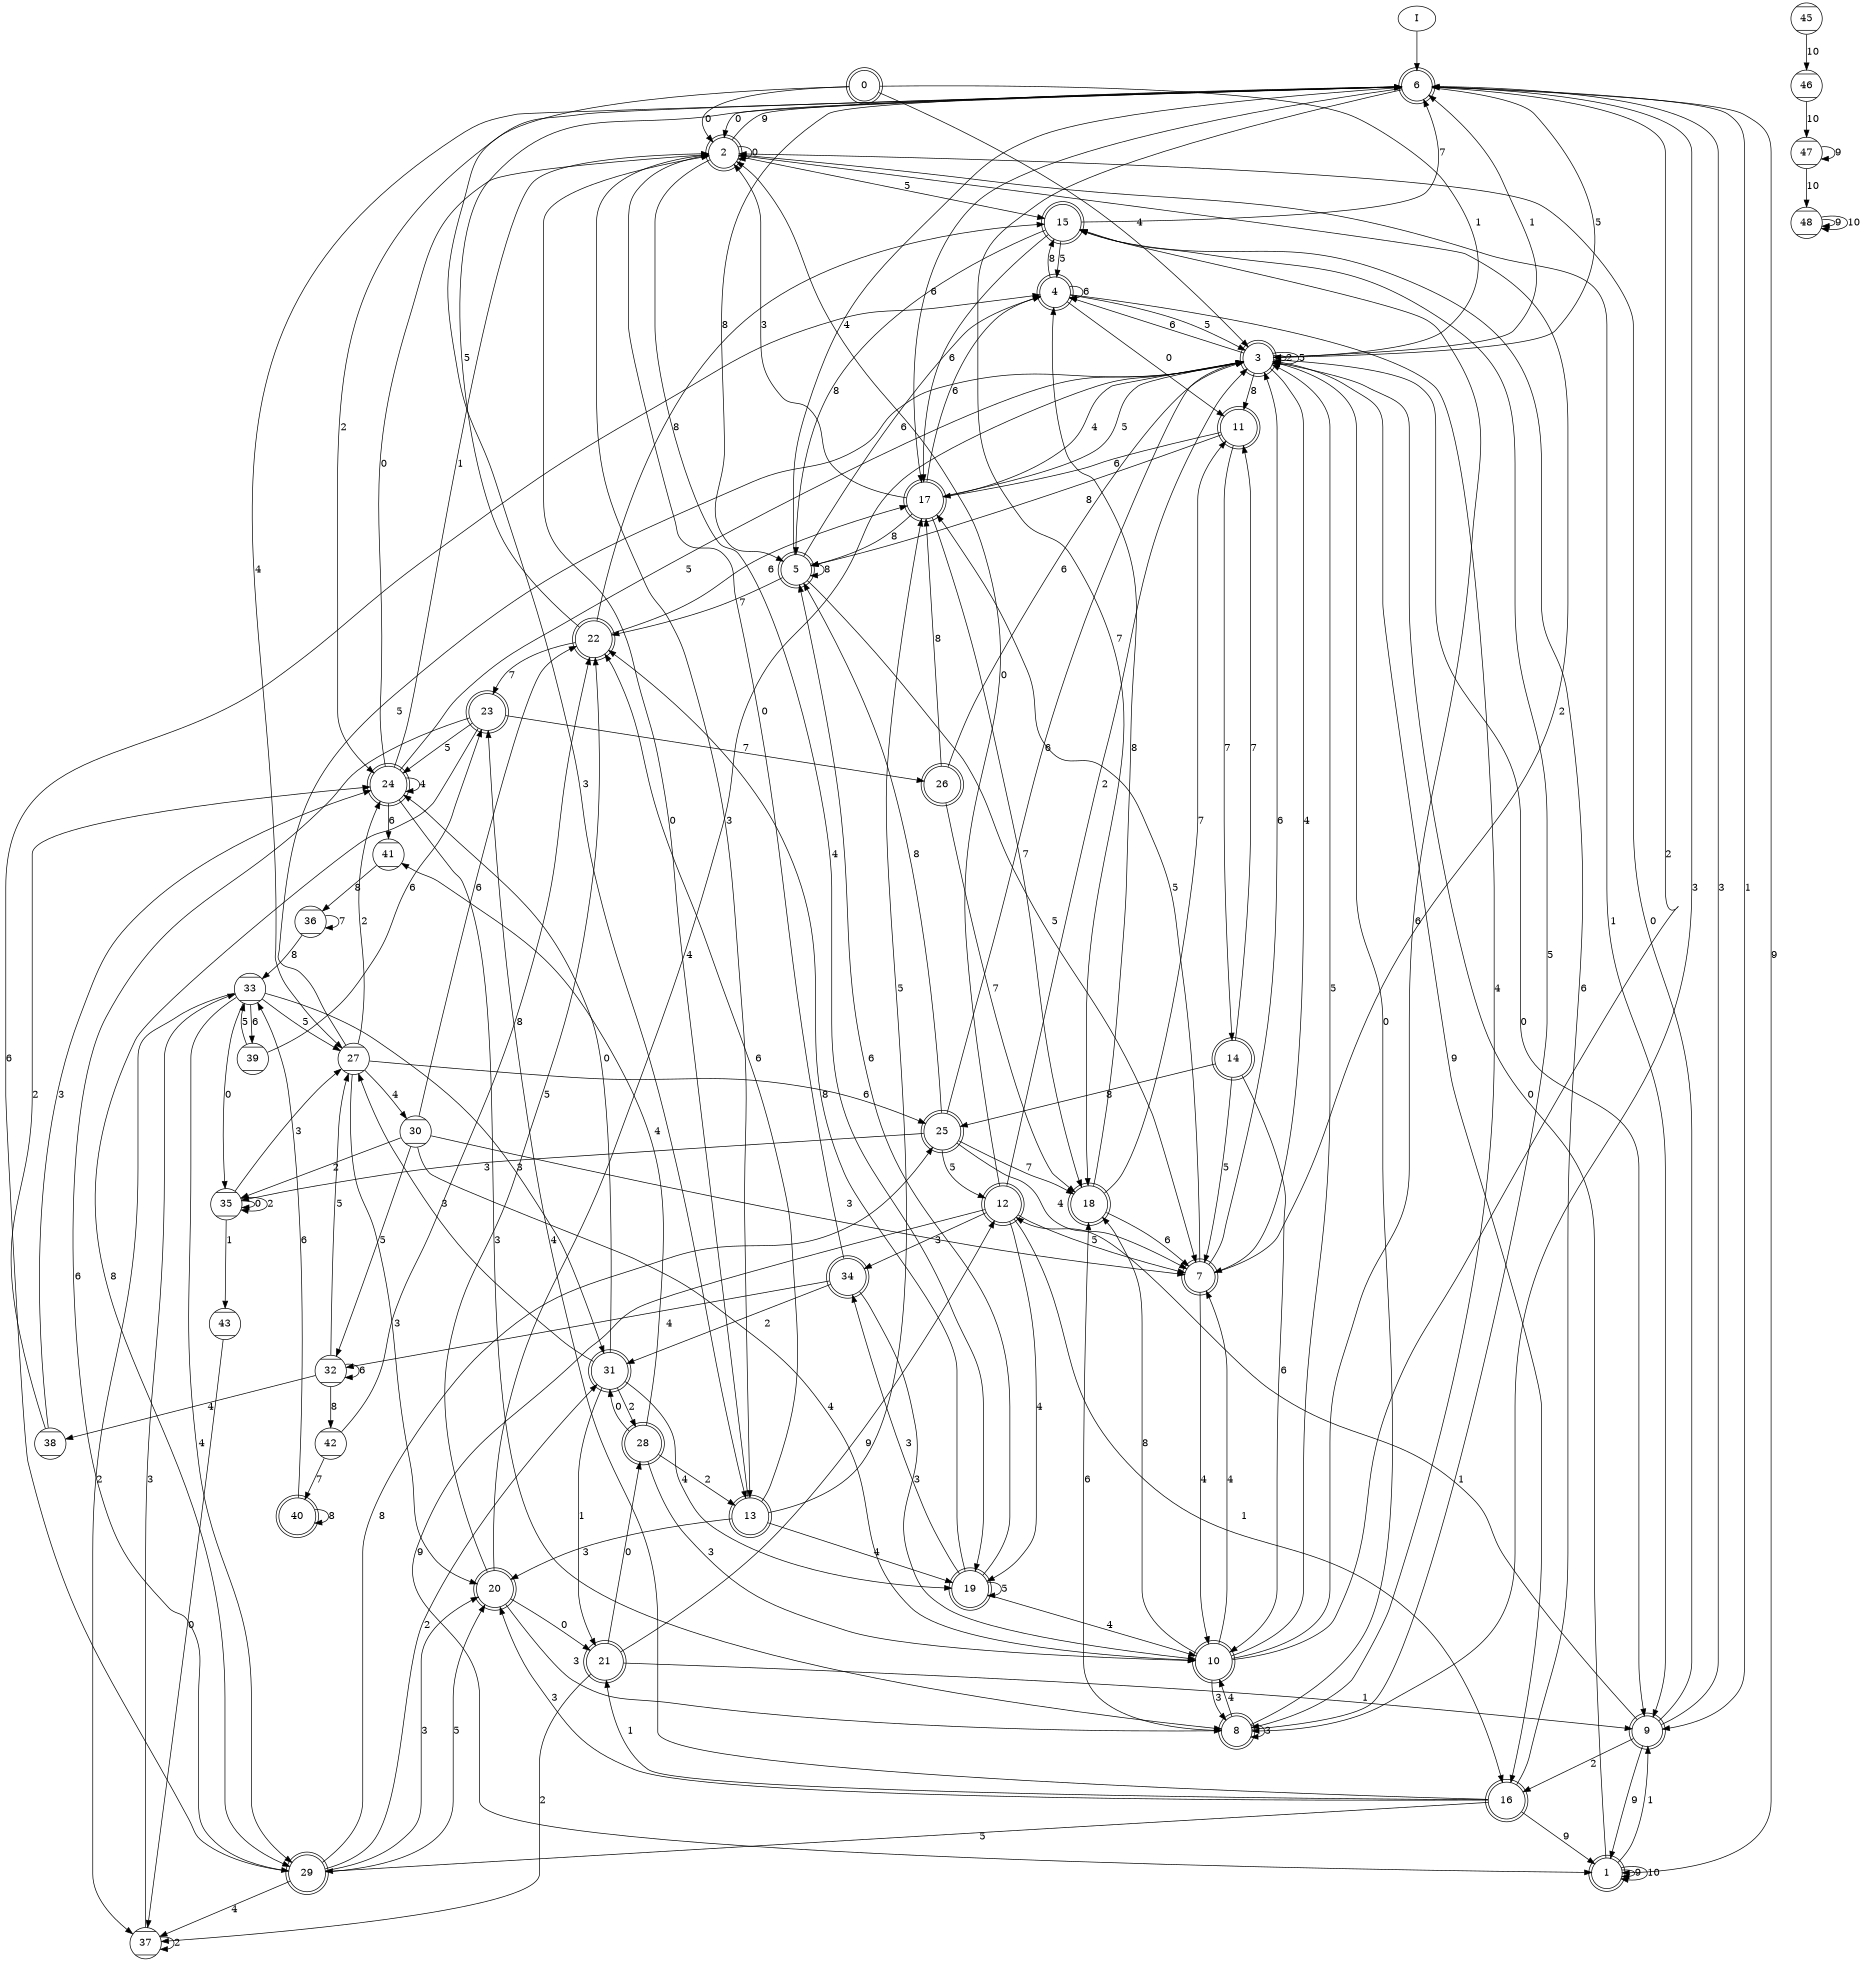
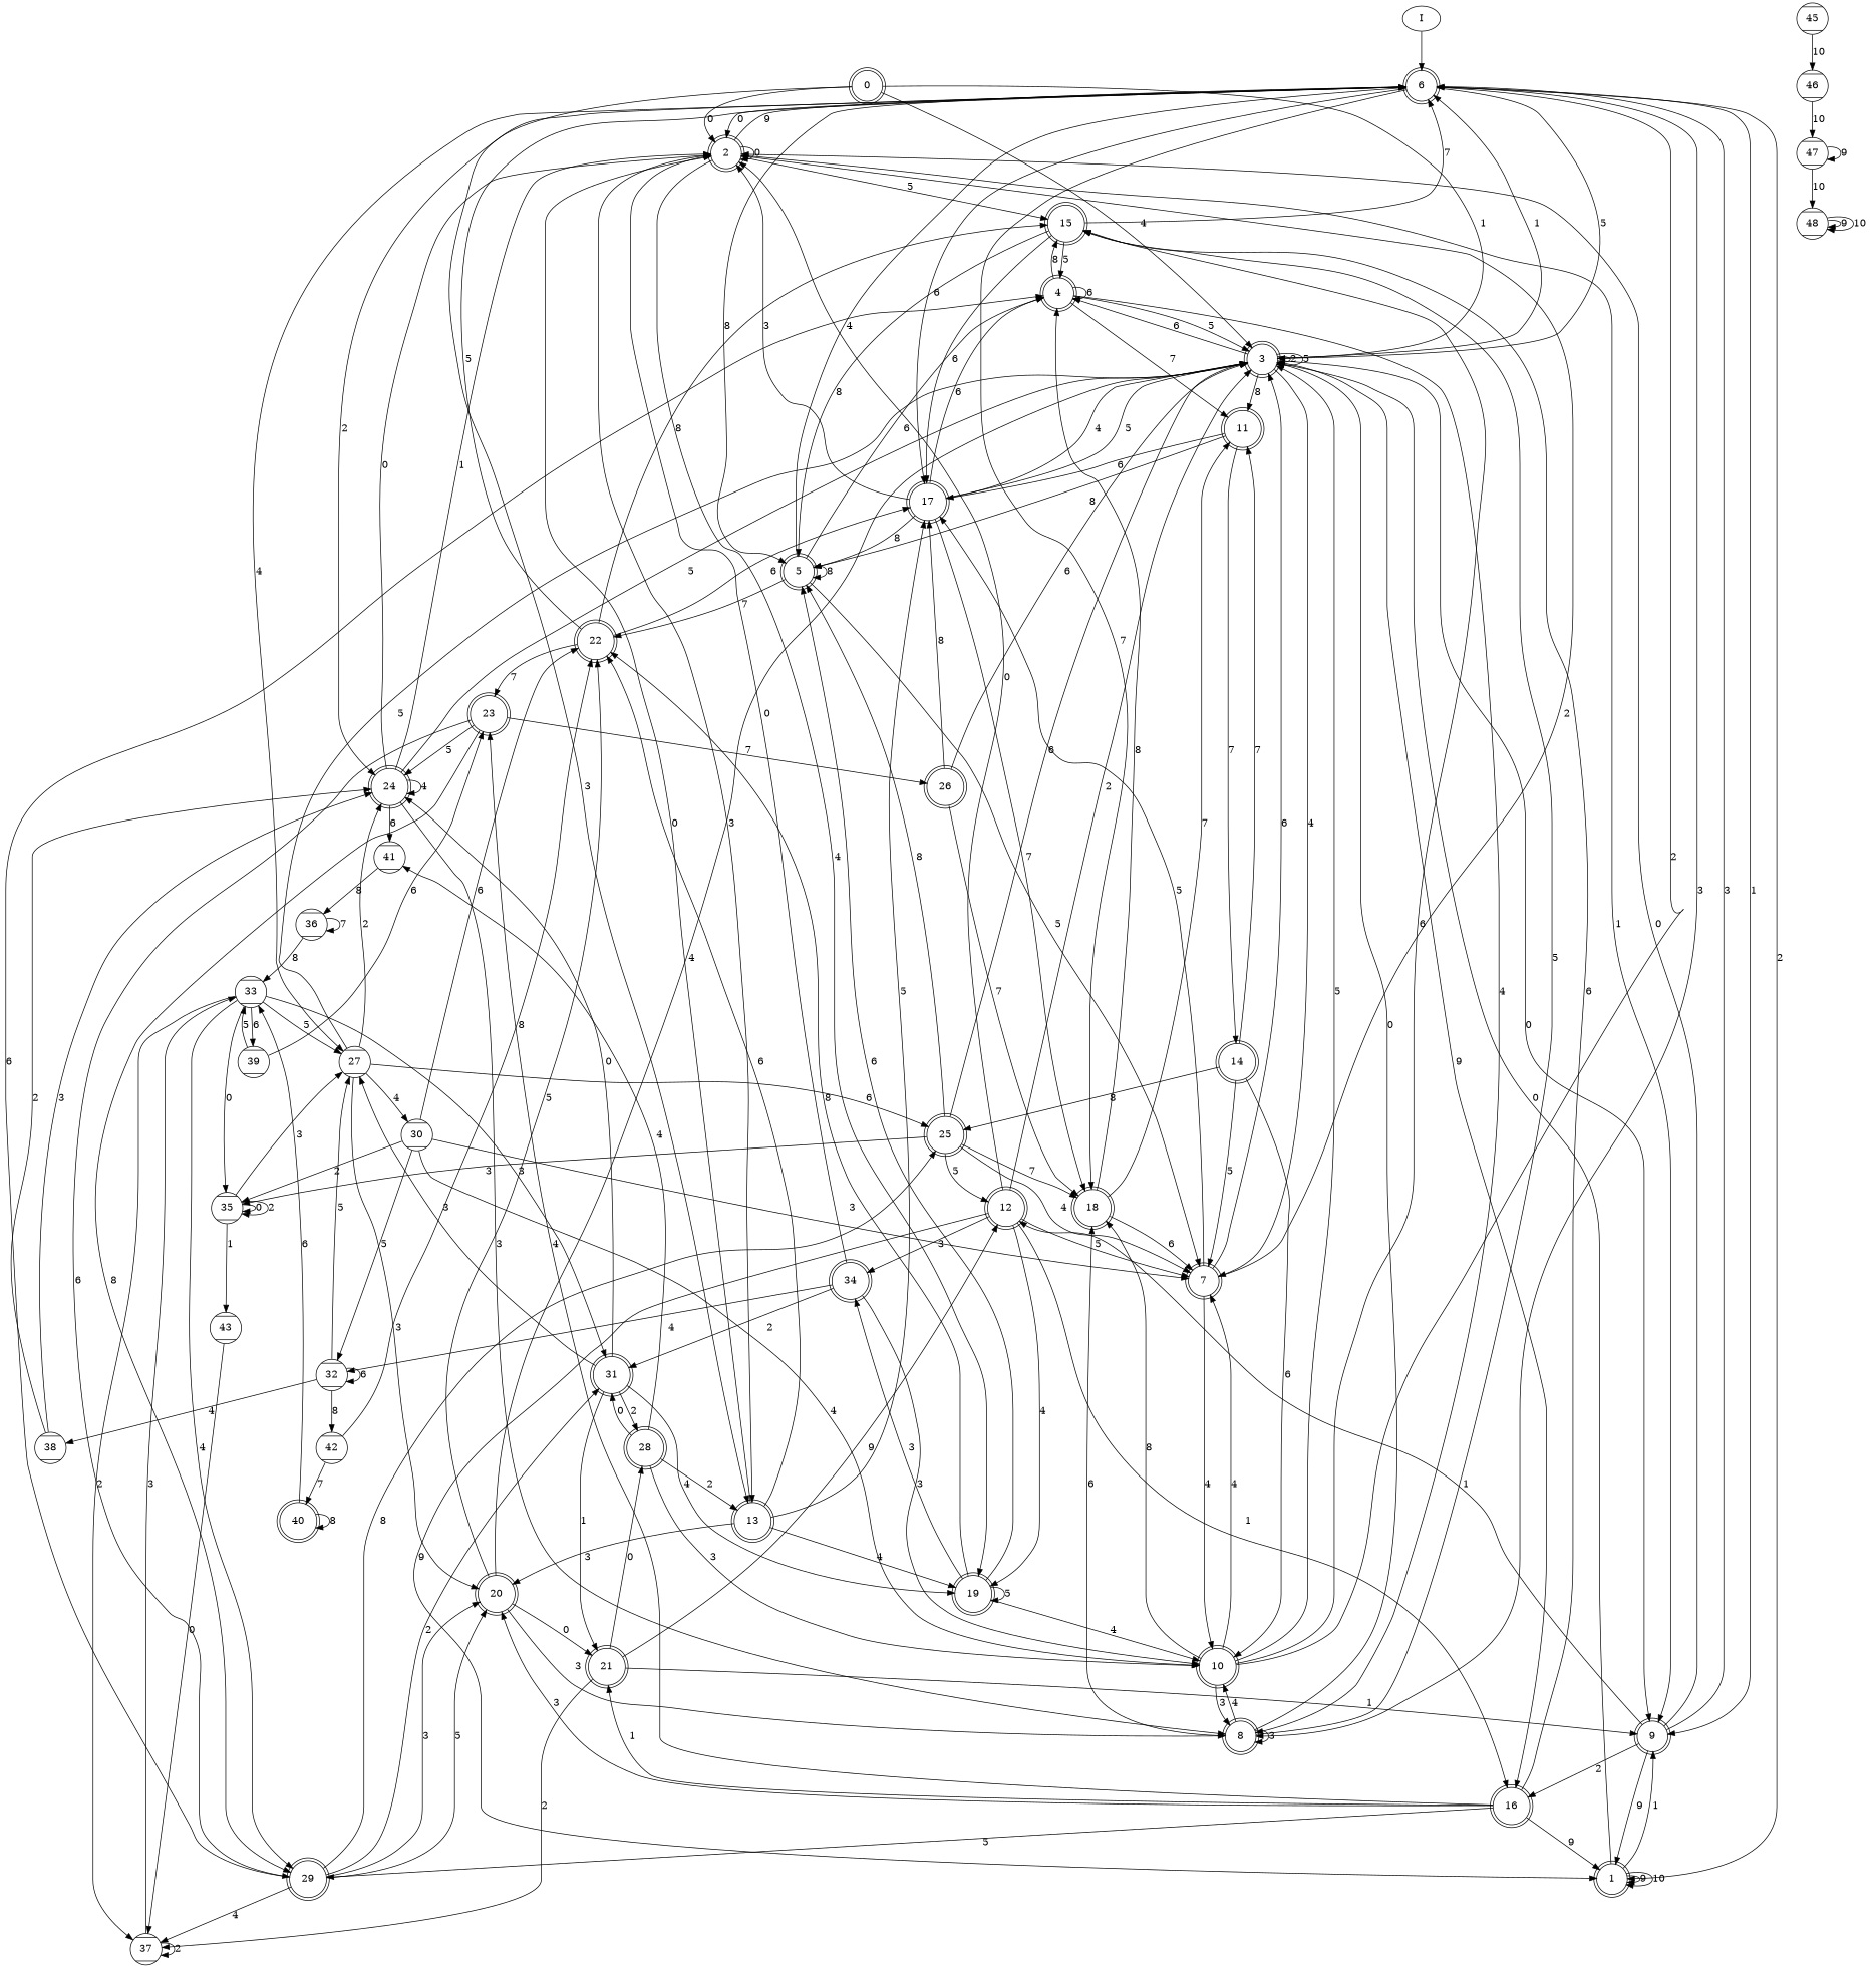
  digraph {
    node [shape=doublecircle]
    6
    2
    1
    3
    9
    8
    24
    27 [shape=Mcircle]
    17
    5
    18
    I [shape=""]
    13
    19
    15
    16
    7
    4
    11
    12
    10
    41 [shape=Mcircle]
    20
    30 [shape=Mcircle]
    25
    22
    0
    14
    34
    21
    29
    23
    31
    32 [shape=Mcircle]
    28
    37 [shape=Mcircle]
    33 [shape=Mcircle]
    36 [shape=Mcircle]
    35 [shape=Mcircle]
    39 [shape=Mcircle]
    43 [shape=Mcircle]
    38 [shape=Mcircle]
    42 [shape=Mcircle]
    26
    40
    47 [shape=Mcircle]
    48 [shape=Mcircle]
    45 [shape=Mcircle]
    46 [shape=Mcircle]
    6 -> 2 [label=0]
-   6 -> 1 [label=9]
+   6 -> 1 [label=2]
    6 -> 3 [label=5]
    6 -> 9 [label=1]
    6 -> 8 [label=3]
    6 -> 24 [label=2]
    6 -> 27 [label=4]
    6 -> 17 [label=6]
    6 -> 5 [label=8]
    6 -> 18 [label=7]
    2 -> 6 [label=9]
    2 -> 2 [label=0]
    2 -> 9 [label=1]
    2 -> 13 [label=3]
    2 -> 19 [label=4]
    2 -> 15 [label=5]
    1 -> 1 [label=9]
    1 -> 1 [label=10]
    1 -> 3 [label=0]
    1 -> 9 [label=1]
    3 -> 6 [label=1]
    3 -> 3 [label=2]
    3 -> 3 [label=5]
    3 -> 9 [label=0]
    3 -> 16 [label=9]
    3 -> 7 [label=4]
    3 -> 4 [label=6]
    3 -> 11 [label=8]
    9 -> 6 [label=3]
    9 -> 2 [label=0]
    9 -> 1 [label=9]
    9 -> 16 [label=2]
    9 -> 12 [label=1]
    8 -> 3 [label=0]
    8 -> 8 [label=3]
    8 -> 18 [label=6]
    8 -> 15 [label=5]
    8 -> 10 [label=4]
    24 -> 2 [label=0]
    24 -> 2 [label=1]
    24 -> 3 [label=5]
    24 -> 8 [label=3]
    24 -> 24 [label=4]
    24 -> 41 [label=6]
    27 -> 3 [label=5]
    27 -> 24 [label=2]
    27 -> 20 [label=3]
    27 -> 30 [label=4]
    27 -> 25 [label=6]
    17 -> 2 [label=3]
    17 -> 3 [label=4]
    17 -> 3 [label=5]
    17 -> 5 [label=8]
    17 -> 18 [label=7]
    17 -> 4 [label=6]
    5 -> 6 [label=4]
    5 -> 5 [label=8]
    5 -> 7 [label=5]
    5 -> 4 [label=6]
    5 -> 22 [label=7]
    18 -> 7 [label=6]
    18 -> 4 [label=8]
    18 -> 11 [label=7]
    I -> 6
    13 -> 2 [label=0]
    13 -> 17 [label=5]
    13 -> 19 [label=4]
    13 -> 20 [label=3]
    13 -> 22 [label=6]
    19 -> 5 [label=6]
    19 -> 19 [label=5]
    19 -> 10 [label=4]
    19 -> 22 [label=8]
    19 -> 34 [label=3]
    15 -> 6 [label=7]
    15 -> 17 [label=6]
    15 -> 5 [label=8]
    15 -> 4 [label=5]
    16 -> 1 [label=9]
    16 -> 15 [label=6]
    16 -> 20 [label=3]
    16 -> 21 [label=1]
    16 -> 29 [label=5]
    16 -> 23 [label=4]
    7 -> 2 [label=2]
    7 -> 3 [label=6]
    7 -> 17 [label=5]
    7 -> 10 [label=4]
    4 -> 3 [label=5]
    4 -> 8 [label=4]
    4 -> 15 [label=8]
    4 -> 4 [label=6]
-   4 -> 11 [label=0]
+   4 -> 11 [label=7]
    11 -> 17 [label=6]
    11 -> 5 [label=8]
    11 -> 14 [label=7]
    12 -> 2 [label=0]
    12 -> 1 [label=9]
    12 -> 3 [label=2]
    12 -> 19 [label=4]
    12 -> 16 [label=1]
    12 -> 7 [label=5]
    12 -> 34 [label=3]
    10 -> 6 [label=2]
    10 -> 3 [label=5]
    10 -> 8 [label=3]
    10 -> 18 [label=8]
    10 -> 15 [label=6]
    10 -> 7 [label=4]
    41 -> 36 [label=8]
    20 -> 3 [label=4]
    20 -> 8 [label=3]
    20 -> 22 [label=5]
    20 -> 21 [label=0]
    30 -> 7 [label=3]
    30 -> 10 [label=4]
    30 -> 22 [label=6]
    30 -> 32 [label=5]
    30 -> 35 [label=2]
    25 -> 3 [label=6]
    25 -> 5 [label=8]
    25 -> 18 [label=7]
    25 -> 7 [label=4]
    25 -> 12 [label=5]
    25 -> 35 [label=3]
    22 -> 6 [label=5]
    22 -> 17 [label=6]
    22 -> 15 [label=8]
    22 -> 23 [label=7]
    0 -> 2 [label=0]
    0 -> 3 [label=1]
    0 -> 3 [label=4]
    0 -> 13 [label=3]
    14 -> 7 [label=5]
    14 -> 11 [label=7]
    14 -> 10 [label=6]
    14 -> 25 [label=8]
    34 -> 2 [label=0]
    34 -> 10 [label=3]
    34 -> 31 [label=2]
    34 -> 32 [label=4]
    21 -> 9 [label=1]
    21 -> 12 [label=9]
    21 -> 28 [label=0]
    21 -> 37 [label=2]
    29 -> 4 [label=6]
    29 -> 20 [label=3]
    29 -> 20 [label=5]
    29 -> 25 [label=8]
    29 -> 31 [label=2]
    29 -> 37 [label=4]
    23 -> 24 [label=5]
    23 -> 29 [label=6]
    23 -> 29 [label=8]
    23 -> 26 [label=7]
    31 -> 24 [label=0]
    31 -> 27 [label=3]
    31 -> 19 [label=4]
    31 -> 21 [label=1]
    31 -> 28 [label=2]
    32 -> 27 [label=5]
    32 -> 32 [label=6]
    32 -> 38 [label=4]
    32 -> 42 [label=8]
    28 -> 13 [label=2]
    28 -> 10 [label=3]
    28 -> 41 [label=4]
    28 -> 31 [label=0]
    37 -> 37 [label=2]
    37 -> 33 [label=3]
    33 -> 27 [label=5]
    33 -> 29 [label=4]
    33 -> 31 [label=3]
    33 -> 37 [label=2]
    33 -> 35 [label=0]
    33 -> 39 [label=6]
    36 -> 33 [label=8]
    36 -> 36 [label=7]
    35 -> 27 [label=3]
    35 -> 35 [label=0]
    35 -> 35 [label=2]
    35 -> 43 [label=1]
    39 -> 23 [label=6]
    39 -> 33 [label=5]
    43 -> 37 [label=0]
    38 -> 24 [label=2]
    38 -> 24 [label=3]
    42 -> 22 [label=8]
    42 -> 40 [label=7]
    26 -> 3 [label=6]
    26 -> 17 [label=8]
    26 -> 18 [label=7]
    40 -> 33 [label=6]
    40 -> 40 [label=8]
    47 -> 47 [label=9]
    47 -> 48 [label=10]
    48 -> 48 [label=9]
    48 -> 48 [label=10]
    45 -> 46 [label=10]
    46 -> 47 [label=10]
  }
